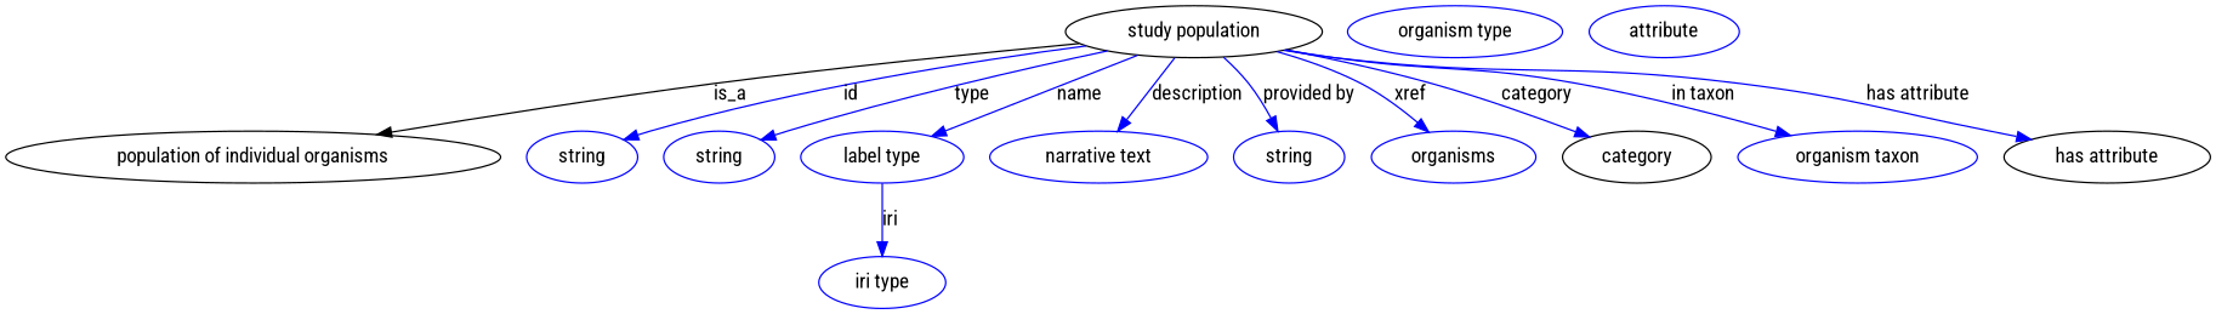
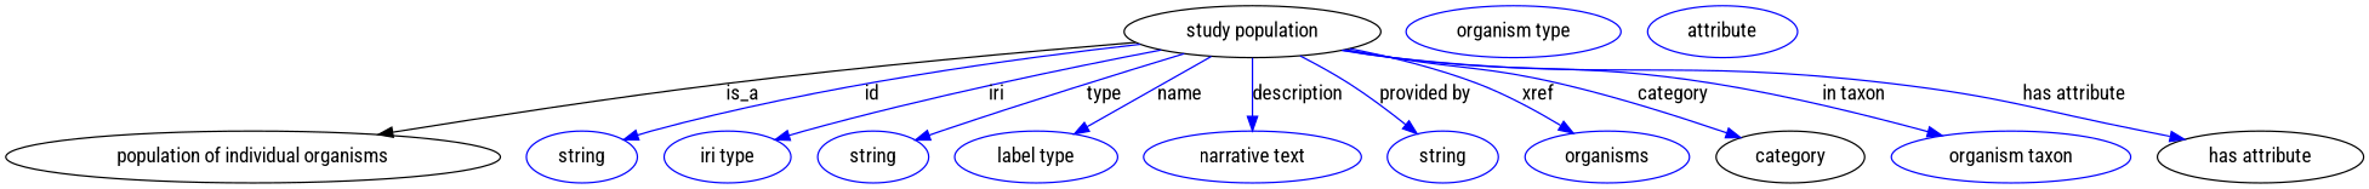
  digraph {
    fontname="Roboto Condensed"
    node [fontname="Roboto Condensed" color=blue]
    edge [fontname="Roboto Condensed" color=blue style=solid]
    n1 [height=0.5 label="study population" width=2.4734 color=""]
    "population of individual organisms" [height=0.5 width=4.7662 color=""]
    n3 [height=0.5 label=string width=1.0652]
    n4 [height=0.5 label="iri type" width=1.2277]
    n5 [height=0.5 label=string width=1.0652]
    n6 [height=0.5 label="label type" width=1.5707]
    n7 [height=0.5 label="narrative text" width=2.0943]
    n8 [height=0.5 label=string width=1.0652]
    n9 [height=0.5 label=organisms width=1.5887]
    category [height=0.5 width=1.4263 color=""]
    n11 [height=0.5 label="organism taxon" width=2.3109]
    "has attribute" [height=0.5 width=1.9859 color=""]
    n13 [height=0.5 label="organism type" width=2.0762]
    n14 [height=0.5 label=attribute width=1.4443]
    n1 -> "population of individual organisms" [label=is_a color="" style=""]
    n1 -> n3 [label=id]
-   n6 -> n4 [label=iri]
+   n1 -> n4 [label=iri]
    n1 -> n5 [label=type]
    n1 -> n6 [label=name]
    n1 -> n7 [label=description]
    n1 -> n8 [label="provided by"]
    n1 -> n9 [label=xref]
    n1 -> category [label=category]
    n1 -> n11 [label="in taxon"]
    n1 -> "has attribute" [label="has attribute"]
  }
